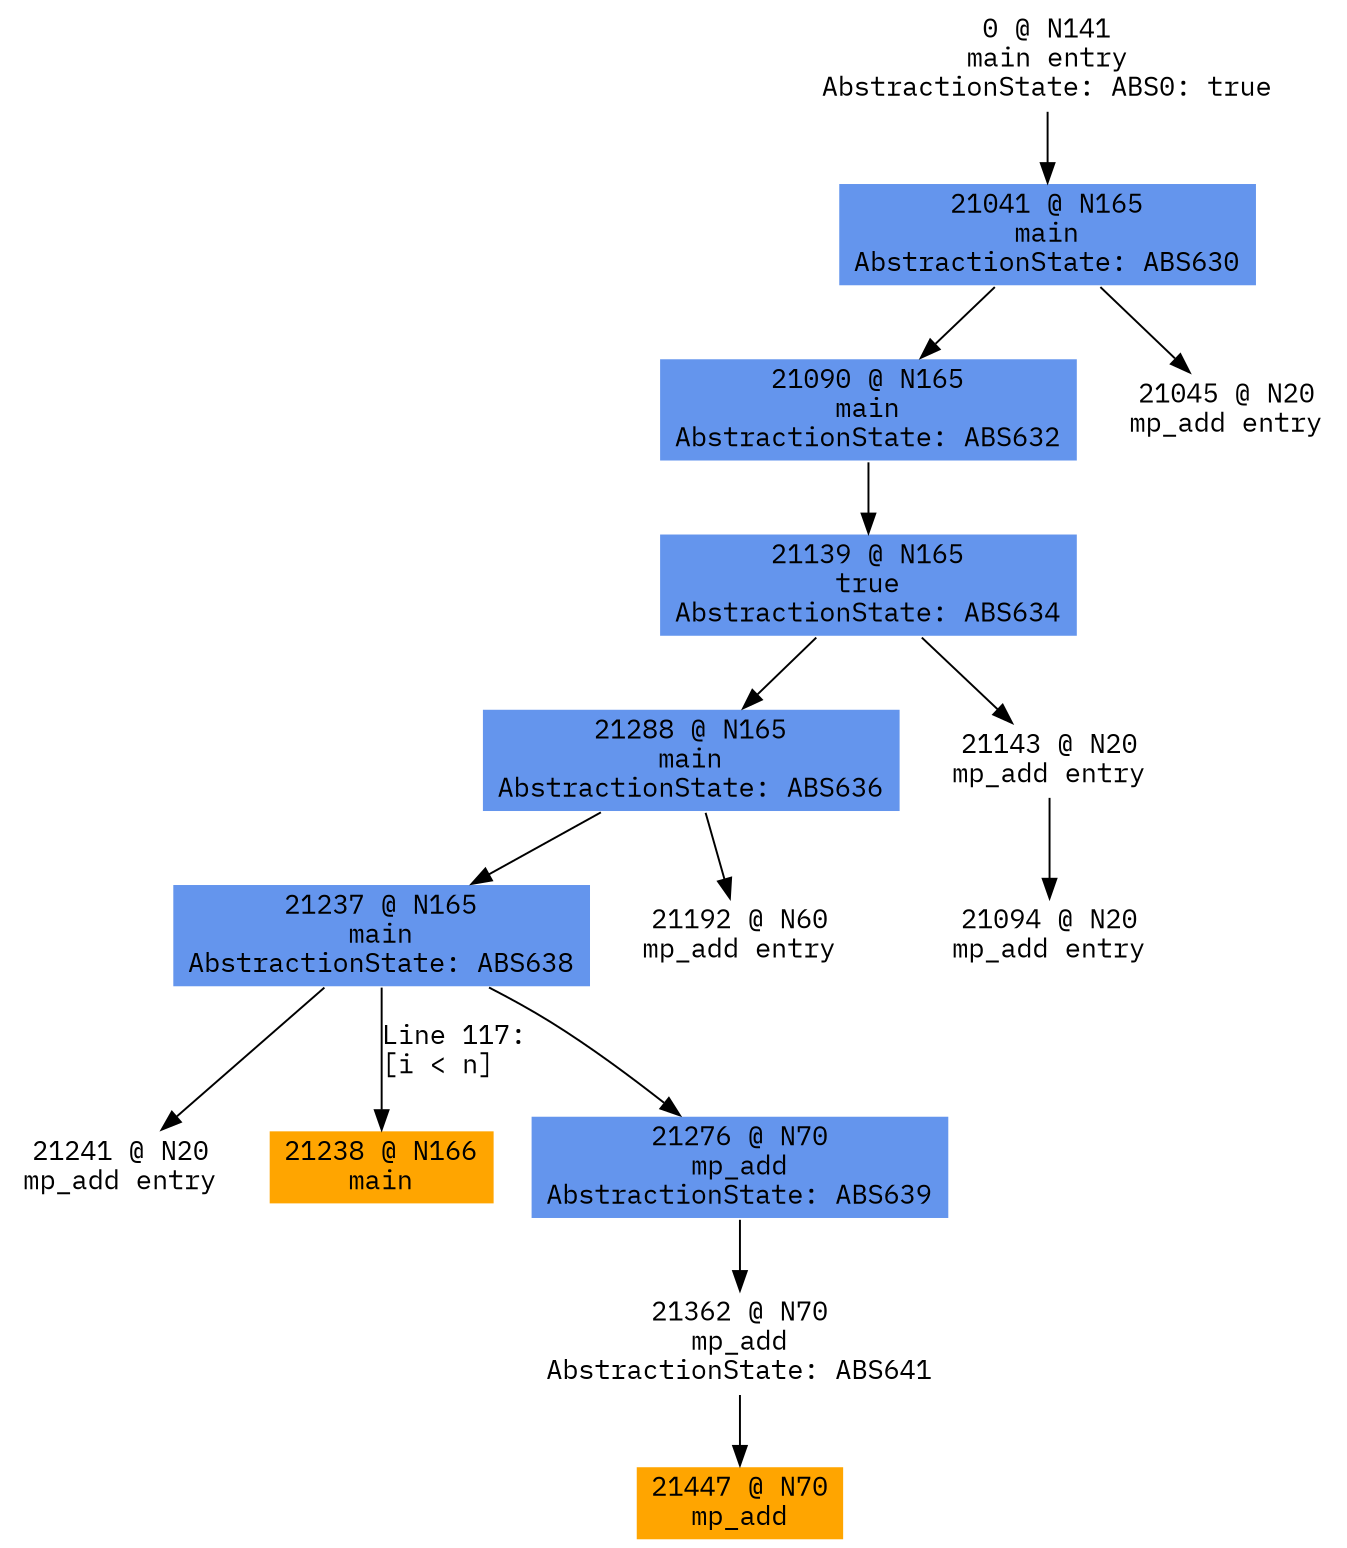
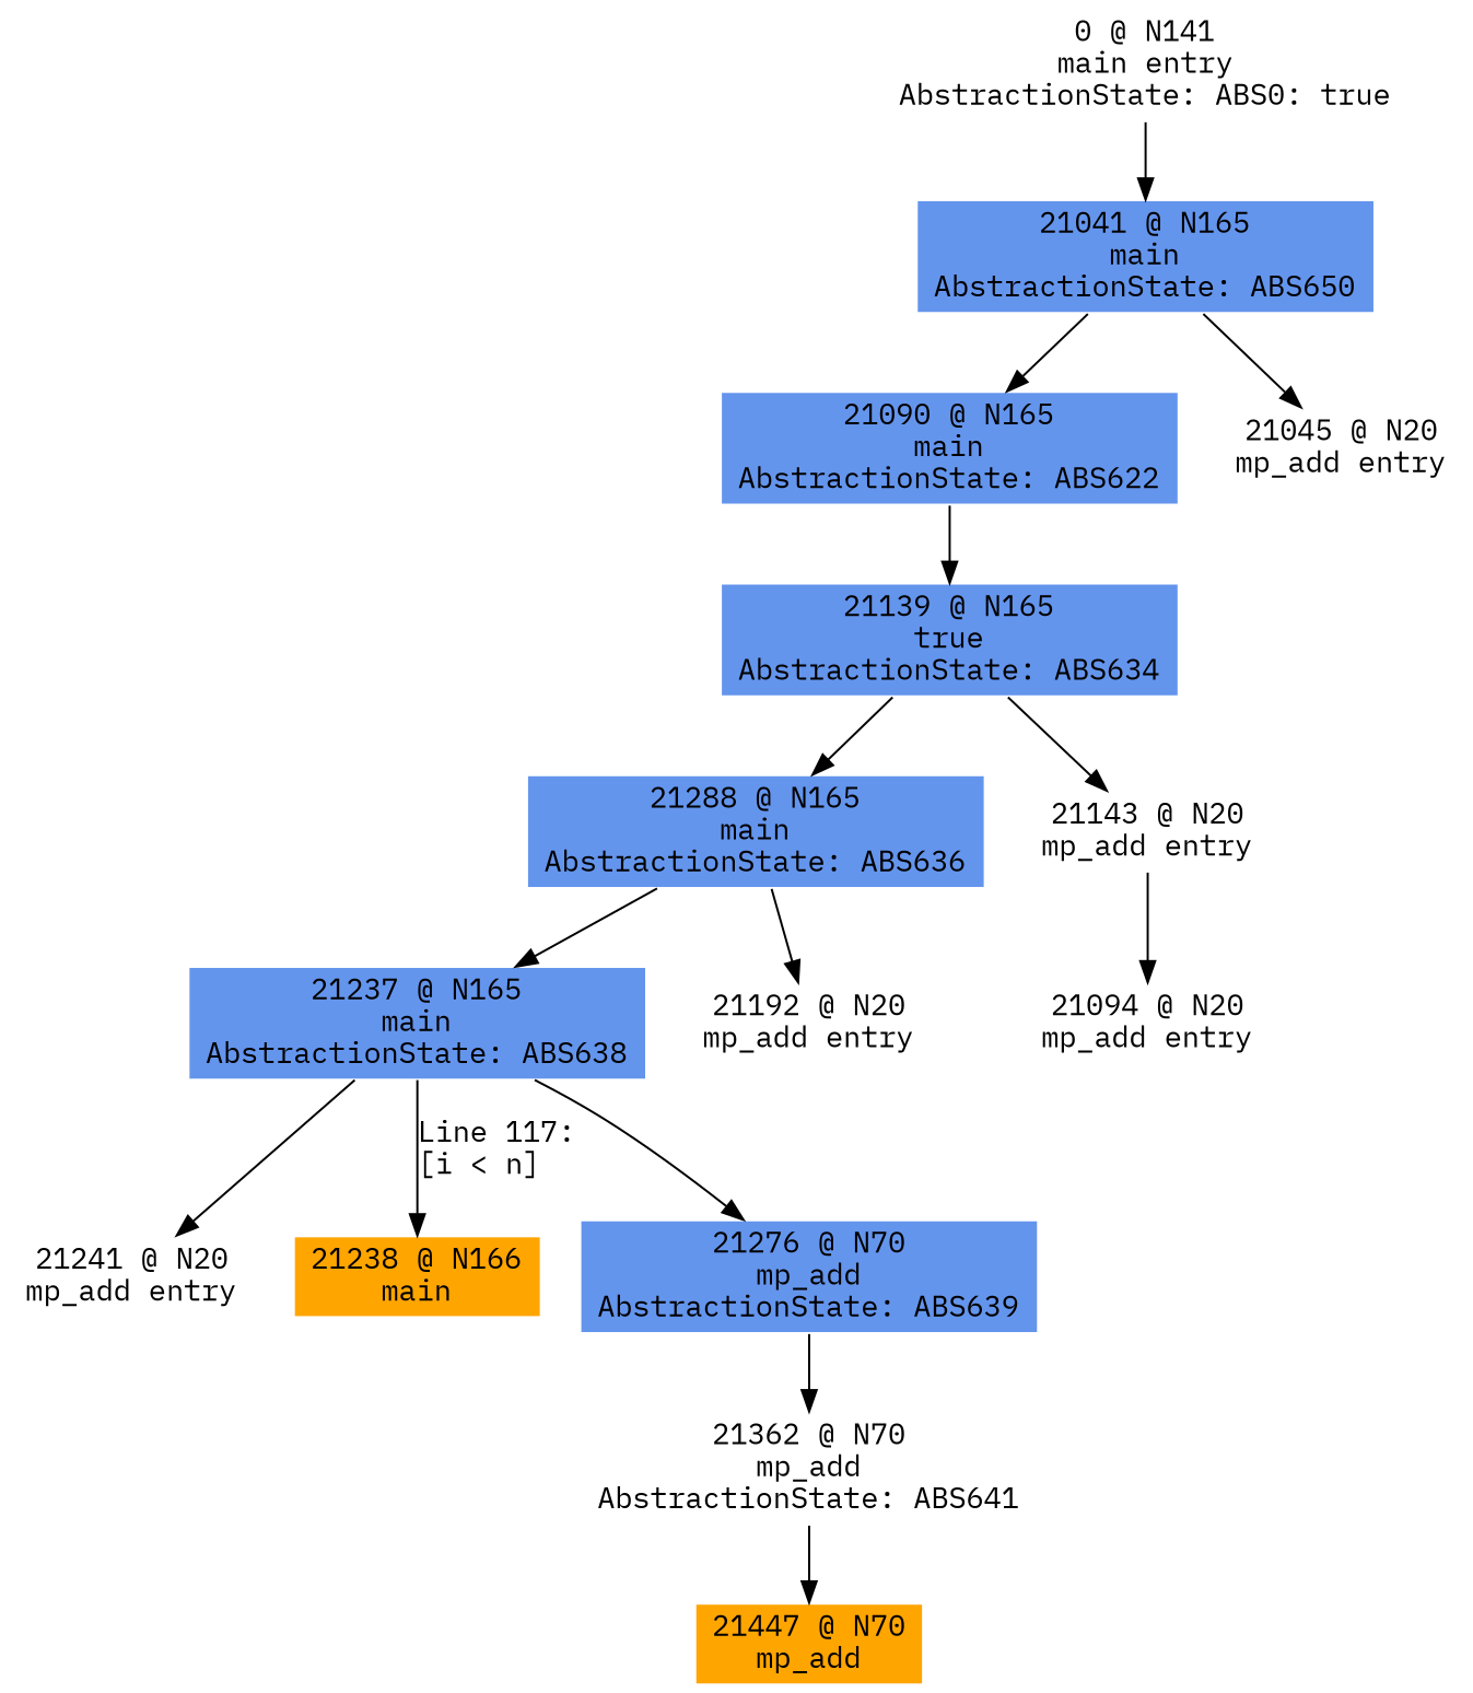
  digraph {
    fontname="IBM Plex Mono"
    node [color=white fillcolor=cornflowerblue fontname="IBM Plex Mono" shape=box style=filled]
    edge [fontname="IBM Plex Mono"]
    n1 [fillcolor=white label="0 @ N141\nmain entry\nAbstractionState: ABS0: true\n"]
-   n2 [label="21041 @ N165\nmain\nAbstractionState: ABS630\n"]
-   n3 [label="21090 @ N165\nmain\nAbstractionState: ABS632\n"]
+   n2 [label="21041 @ N165\nmain\nAbstractionState: ABS650\n"]
+   n3 [label="21090 @ N165\nmain\nAbstractionState: ABS622\n"]
    n4 [label="21045 @ N20\nmp_add entry\n" fillcolor=""]
    n5 [label="21139 @ N165\ntrue\nAbstractionState: ABS634\n"]
    n6 [label="21288 @ N165\nmain\nAbstractionState: ABS636\n"]
    n7 [label="21143 @ N20\nmp_add entry\n" fillcolor=""]
    n8 [label="21094 @ N20\nmp_add entry\n" fillcolor=""]
    n9 [label="21237 @ N165\nmain\nAbstractionState: ABS638\n"]
-   n10 [label="21192 @ N60\nmp_add entry\n" fillcolor=""]
+   n10 [label="21192 @ N20\nmp_add entry\n" fillcolor=""]
    n11 [label="21241 @ N20\nmp_add entry\n" fillcolor=""]
    n12 [fillcolor=orange label="21238 @ N166\nmain\n"]
    n13 [label="21276 @ N70\nmp_add\nAbstractionState: ABS639\n"]
    n14 [fillcolor=white label="21362 @ N70\nmp_add\nAbstractionState: ABS641\n"]
    n15 [fillcolor=orange label="21447 @ N70\nmp_add\n"]
    n1 -> n2
    n2 -> n3
    n2 -> n4
    n3 -> n5
    n5 -> n6
    n5 -> n7
    n6 -> n9
    n6 -> n10
    n7 -> n8
    n9 -> n11
    n9 -> n12 [label="Line 117: \l[i < n]\l"]
    n9 -> n13
    n13 -> n14
    n14 -> n15
  }
